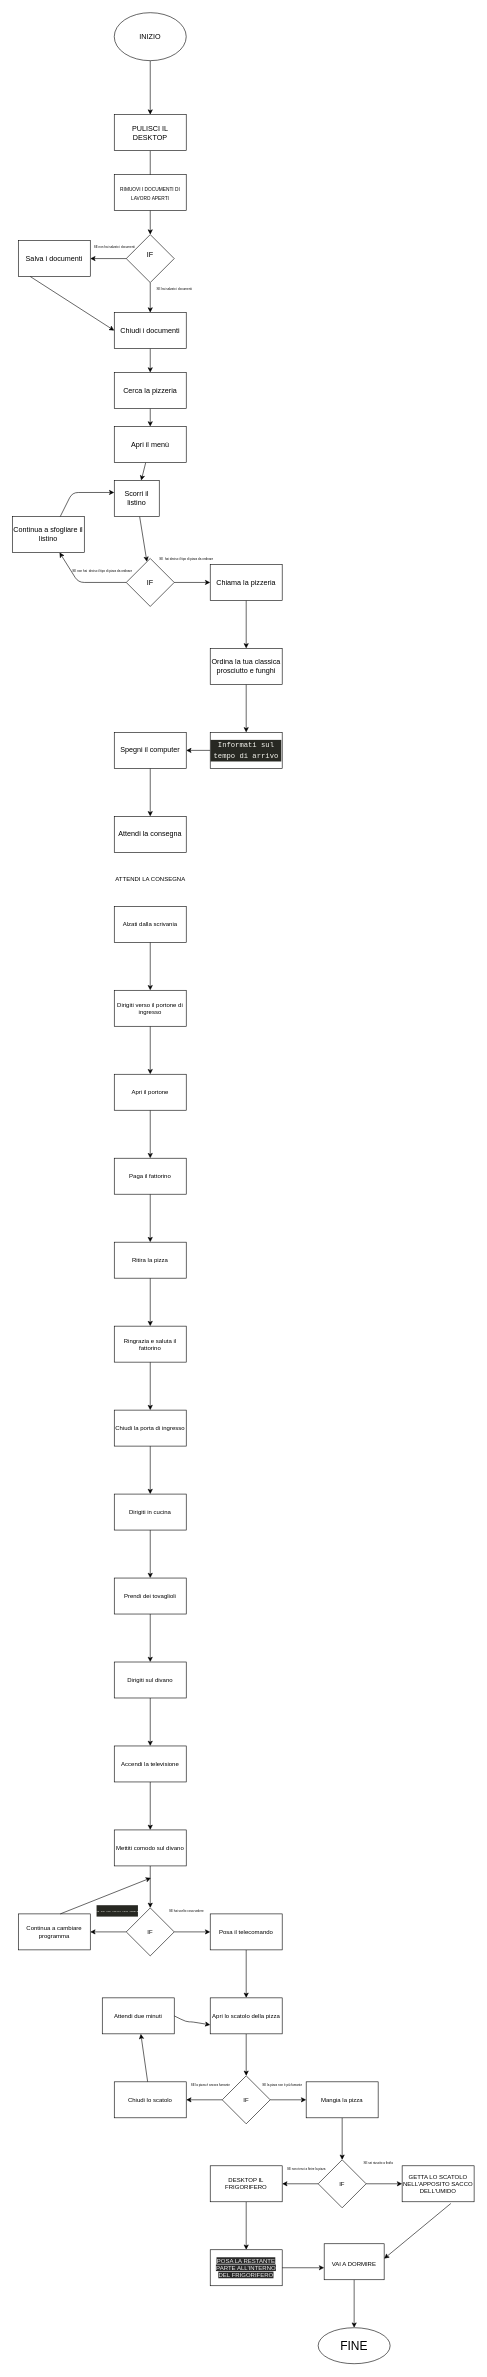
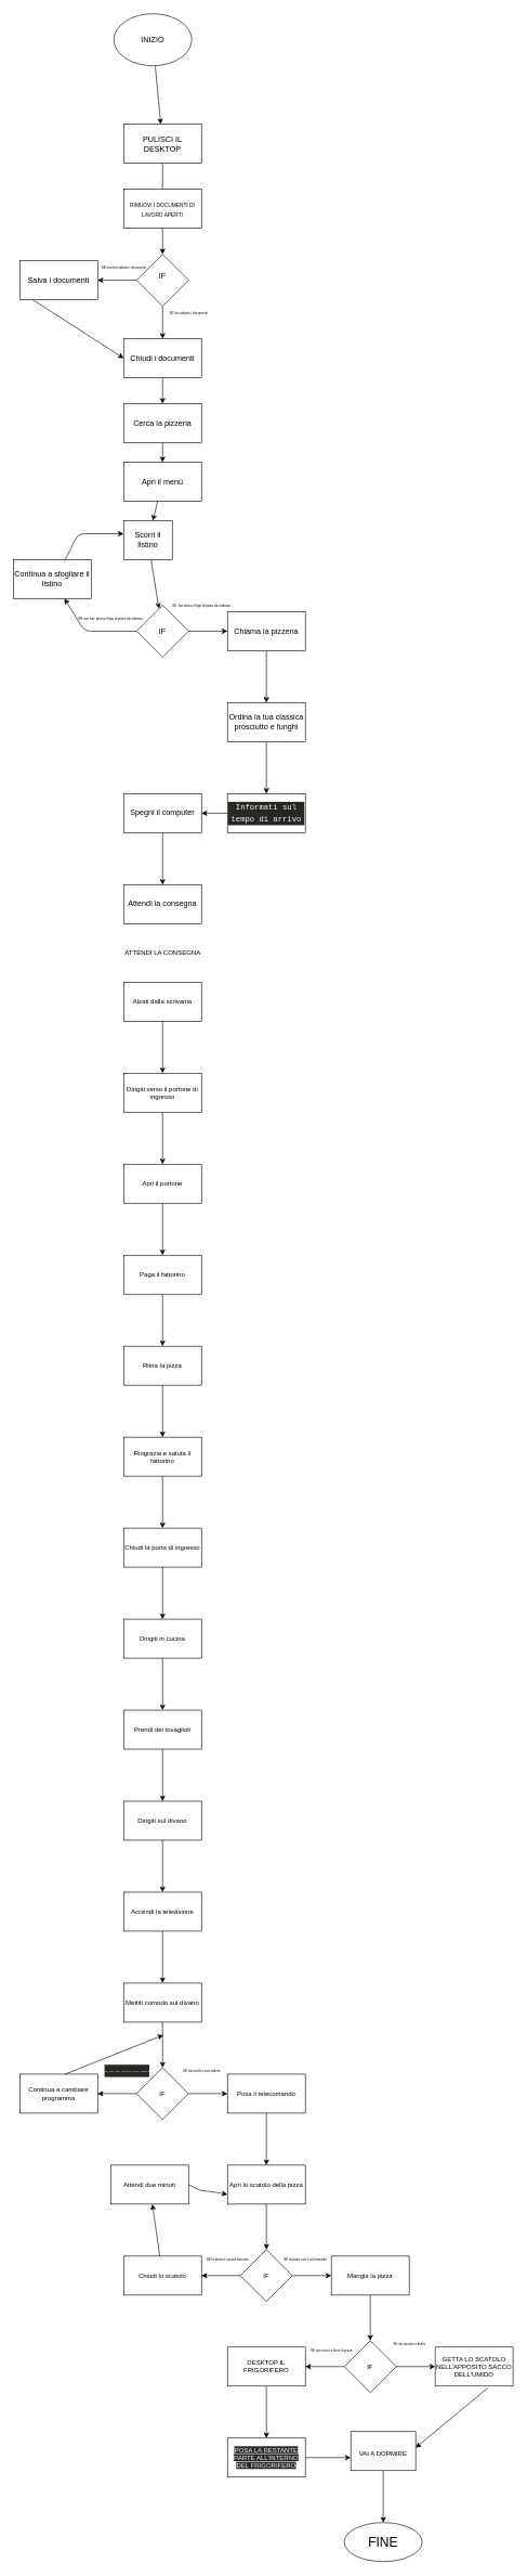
  <mxCell id="0" />
  <mxCell id="1" parent="0" />
  <mxCell id="2" value="" style="edgeStyle=none;html=1;" edge="1" parent="1" source="3" target="5"><mxGeometry relative="1" as="geometry" /></mxCell>
- <mxCell id="3" value="INIZIO" style="ellipse;whiteSpace=wrap;html=1;" vertex="1" parent="1"><mxGeometry x="190" y="20" width="120" height="80" as="geometry" /></mxCell>
+ <mxCell id="3" value="INIZIO" style="ellipse;whiteSpace=wrap;html=1;" vertex="1" parent="1"><mxGeometry x="175" y="20" width="120" height="80" as="geometry" /></mxCell>
  <mxCell id="4" value="" style="edgeStyle=none;html=1;" edge="1" parent="1" source="5" target="8"><mxGeometry relative="1" as="geometry" /></mxCell>
  <mxCell id="5" value="PULISCI IL DESKTOP" style="whiteSpace=wrap;html=1;" vertex="1" parent="1"><mxGeometry x="190" y="190" width="120" height="60" as="geometry" /></mxCell>
  <mxCell id="6" value="" style="edgeStyle=none;html=1;fontSize=8;" edge="1" parent="1" source="8" target="9"><mxGeometry relative="1" as="geometry" /></mxCell>
  <mxCell id="7" value="" style="edgeStyle=none;html=1;fontSize=8;" edge="1" parent="1" source="8" target="12"><mxGeometry relative="1" as="geometry" /></mxCell>
  <mxCell id="8" value="&lt;p style=&quot;line-height: 1.2&quot;&gt;IF&lt;/p&gt;&lt;p style=&quot;line-height: 1.2 ; font-size: 6px&quot;&gt;&lt;br&gt;&lt;/p&gt;" style="rhombus;whiteSpace=wrap;html=1;" vertex="1" parent="1"><mxGeometry x="210" y="390" width="80" height="80" as="geometry" /></mxCell>
  <mxCell id="9" value="Salva i documenti" style="whiteSpace=wrap;html=1;" vertex="1" parent="1"><mxGeometry x="30" y="400" width="120" height="60" as="geometry" /></mxCell>
  <mxCell id="10" value="&lt;font style=&quot;font-size: 5px&quot;&gt;SE non hai&amp;nbsp; deciso il tipo di pizza da ordinare&lt;/font&gt;" style="text;html=1;align=center;verticalAlign=middle;resizable=0;points=[];autosize=1;strokeColor=none;fillColor=none;fontSize=8;" vertex="1" parent="1"><mxGeometry x="110" y="940" width="120" height="20" as="geometry" /></mxCell>
  <mxCell id="11" value="" style="edgeStyle=none;html=1;fontSize=5;" edge="1" parent="1" source="12" target="16"><mxGeometry relative="1" as="geometry" /></mxCell>
  <mxCell id="12" value="Chiudi i documenti" style="whiteSpace=wrap;html=1;" vertex="1" parent="1"><mxGeometry x="190" y="520" width="120" height="60" as="geometry" /></mxCell>
  <mxCell id="13" value="&lt;font style=&quot;font-size: 5px&quot;&gt;SE hai salvato i documenti&lt;/font&gt;" style="text;html=1;align=center;verticalAlign=middle;resizable=0;points=[];autosize=1;strokeColor=none;fillColor=none;fontSize=8;" vertex="1" parent="1"><mxGeometry x="255" y="470" width="70" height="20" as="geometry" /></mxCell>
  <mxCell id="14" value="&lt;span style=&quot;font-size: 8px&quot;&gt;RIMUOVI I DOCUMENTI DI LAVORO APERTI&lt;/span&gt;" style="whiteSpace=wrap;html=1;" vertex="1" parent="1"><mxGeometry x="190" y="290" width="120" height="60" as="geometry" /></mxCell>
  <mxCell id="15" value="" style="edgeStyle=none;html=1;fontSize=5;" edge="1" parent="1" source="16" target="19"><mxGeometry relative="1" as="geometry" /></mxCell>
  <mxCell id="16" value="Cerca la pizzeria" style="whiteSpace=wrap;html=1;" vertex="1" parent="1"><mxGeometry x="190" y="620" width="120" height="60" as="geometry" /></mxCell>
  <mxCell id="17" value="" style="endArrow=classic;html=1;fontSize=5;entryX=0;entryY=0.5;entryDx=0;entryDy=0;" edge="1" parent="1" target="12"><mxGeometry width="50" height="50" relative="1" as="geometry"><mxPoint x="50" y="460" as="sourcePoint" /><mxPoint x="220" y="500" as="targetPoint" /><Array as="points" /></mxGeometry></mxCell>
  <mxCell id="18" value="" style="edgeStyle=none;html=1;fontSize=5;" edge="1" parent="1" source="19" target="21"><mxGeometry relative="1" as="geometry" /></mxCell>
  <mxCell id="19" value="Apri il menù" style="whiteSpace=wrap;html=1;" vertex="1" parent="1"><mxGeometry x="190" y="710" width="120" height="60" as="geometry" /></mxCell>
  <mxCell id="20" value="" style="edgeStyle=none;html=1;fontSize=5;" edge="1" parent="1" source="21" target="24"><mxGeometry relative="1" as="geometry" /></mxCell>
  <mxCell id="21" value="Scorri il listino" style="whiteSpace=wrap;html=1;" vertex="1" parent="1"><mxGeometry x="190" y="800" width="75" height="60" as="geometry" /></mxCell>
  <mxCell id="22" value="" style="edgeStyle=none;html=1;fontSize=5;" edge="1" parent="1" source="24" target="25"><mxGeometry relative="1" as="geometry"><Array as="points"><mxPoint x="130" y="970" /></Array></mxGeometry></mxCell>
  <mxCell id="23" value="" style="edgeStyle=none;html=1;fontSize=5;" edge="1" parent="1" source="24" target="29"><mxGeometry relative="1" as="geometry" /></mxCell>
  <mxCell id="24" value="IF" style="rhombus;whiteSpace=wrap;html=1;" vertex="1" parent="1"><mxGeometry x="210" y="930" width="80" height="80" as="geometry" /></mxCell>
  <mxCell id="25" value="Continua a sfogliare il listino" style="whiteSpace=wrap;html=1;" vertex="1" parent="1"><mxGeometry x="20" y="860" width="120" height="60" as="geometry" /></mxCell>
  <mxCell id="26" value="&lt;font style=&quot;font-size: 5px&quot;&gt;SE non hai salvato i documenti&lt;/font&gt;" style="text;html=1;align=center;verticalAlign=middle;resizable=0;points=[];autosize=1;strokeColor=none;fillColor=none;fontSize=8;" vertex="1" parent="1"><mxGeometry x="150" y="400" width="80" height="20" as="geometry" /></mxCell>
  <mxCell id="27" value="" style="endArrow=classic;html=1;fontSize=5;entryX=0;entryY=0.333;entryDx=0;entryDy=0;entryPerimeter=0;" edge="1" parent="1" target="21"><mxGeometry width="50" height="50" relative="1" as="geometry"><mxPoint x="100" y="860" as="sourcePoint" /><mxPoint x="150" y="850" as="targetPoint" /><Array as="points"><mxPoint x="120" y="820" /></Array></mxGeometry></mxCell>
  <mxCell id="28" value="" style="edgeStyle=none;html=1;fontSize=5;" edge="1" parent="1" source="29" target="32"><mxGeometry relative="1" as="geometry" /></mxCell>
  <mxCell id="29" value="Chiama la pizzeria" style="whiteSpace=wrap;html=1;" vertex="1" parent="1"><mxGeometry x="350" y="940" width="120" height="60" as="geometry" /></mxCell>
  <mxCell id="30" value="&lt;font style=&quot;font-size: 5px&quot;&gt;SE&amp;nbsp; hai deciso il tipo di pizza da ordinare&lt;/font&gt;" style="text;html=1;align=center;verticalAlign=middle;resizable=0;points=[];autosize=1;strokeColor=none;fillColor=none;fontSize=8;" vertex="1" parent="1"><mxGeometry x="255" y="920" width="110" height="20" as="geometry" /></mxCell>
  <mxCell id="31" value="" style="edgeStyle=none;html=1;fontSize=5;" edge="1" parent="1" source="32" target="34"><mxGeometry relative="1" as="geometry" /></mxCell>
  <mxCell id="32" value="Ordina la tua classica prosciutto e funghi" style="whiteSpace=wrap;html=1;" vertex="1" parent="1"><mxGeometry x="350" y="1080" width="120" height="60" as="geometry" /></mxCell>
  <mxCell id="33" value="" style="edgeStyle=none;html=1;fontSize=5;" edge="1" parent="1" source="34" target="36"><mxGeometry relative="1" as="geometry" /></mxCell>
  <mxCell id="34" value="&lt;div style=&quot;color: rgb(248 , 248 , 242) ; background-color: rgb(39 , 40 , 34) ; font-family: &amp;#34;menlo&amp;#34; , &amp;#34;monaco&amp;#34; , &amp;#34;courier new&amp;#34; , monospace ; line-height: 18px&quot;&gt;&lt;div&gt;Informati sul tempo di arrivo&lt;/div&gt;&lt;div&gt;&lt;/div&gt;&lt;/div&gt;" style="whiteSpace=wrap;html=1;" vertex="1" parent="1"><mxGeometry x="350" y="1220" width="120" height="60" as="geometry" /></mxCell>
  <mxCell id="35" value="" style="edgeStyle=none;html=1;fontSize=5;" edge="1" parent="1" source="36" target="37"><mxGeometry relative="1" as="geometry" /></mxCell>
  <mxCell id="36" value="Spegni il computer" style="whiteSpace=wrap;html=1;" vertex="1" parent="1"><mxGeometry x="190" y="1220" width="120" height="60" as="geometry" /></mxCell>
  <mxCell id="37" value="Attendi la consegna" style="whiteSpace=wrap;html=1;" vertex="1" parent="1"><mxGeometry x="190" y="1360" width="120" height="60" as="geometry" /></mxCell>
  <mxCell id="38" value="&lt;font style=&quot;font-size: 10px&quot;&gt;ATTENDI LA CONSEGNA&lt;/font&gt;" style="text;html=1;align=center;verticalAlign=middle;resizable=0;points=[];autosize=1;strokeColor=none;fillColor=none;fontSize=5;" vertex="1" parent="1"><mxGeometry x="185" y="1460" width="130" height="10" as="geometry" /></mxCell>
  <mxCell id="39" value="" style="edgeStyle=none;html=1;fontSize=10;" edge="1" parent="1" source="40" target="42"><mxGeometry relative="1" as="geometry" /></mxCell>
  <mxCell id="40" value="Alzati dalla scrivania" style="whiteSpace=wrap;html=1;fontSize=10;" vertex="1" parent="1"><mxGeometry x="190" y="1510" width="120" height="60" as="geometry" /></mxCell>
  <mxCell id="41" value="" style="edgeStyle=none;html=1;fontSize=10;" edge="1" parent="1" source="42" target="44"><mxGeometry relative="1" as="geometry" /></mxCell>
  <mxCell id="42" value="Dirigiti verso il portone di ingresso" style="whiteSpace=wrap;html=1;fontSize=10;" vertex="1" parent="1"><mxGeometry x="190" y="1650" width="120" height="60" as="geometry" /></mxCell>
  <mxCell id="43" value="" style="edgeStyle=none;html=1;fontSize=10;" edge="1" parent="1" source="44" target="46"><mxGeometry relative="1" as="geometry" /></mxCell>
  <mxCell id="44" value="Apri il portone" style="whiteSpace=wrap;html=1;fontSize=10;" vertex="1" parent="1"><mxGeometry x="190" y="1790" width="120" height="60" as="geometry" /></mxCell>
  <mxCell id="45" value="" style="edgeStyle=none;html=1;fontSize=10;" edge="1" parent="1" source="46" target="48"><mxGeometry relative="1" as="geometry" /></mxCell>
  <mxCell id="46" value="Paga il fattorino" style="whiteSpace=wrap;html=1;fontSize=10;" vertex="1" parent="1"><mxGeometry x="190" y="1930" width="120" height="60" as="geometry" /></mxCell>
  <mxCell id="47" value="" style="edgeStyle=none;html=1;fontSize=10;" edge="1" parent="1" source="48" target="50"><mxGeometry relative="1" as="geometry" /></mxCell>
  <mxCell id="48" value="Ritira la pizza" style="whiteSpace=wrap;html=1;fontSize=10;" vertex="1" parent="1"><mxGeometry x="190" y="2070" width="120" height="60" as="geometry" /></mxCell>
  <mxCell id="49" value="" style="edgeStyle=none;html=1;fontSize=10;" edge="1" parent="1" source="50" target="52"><mxGeometry relative="1" as="geometry" /></mxCell>
  <mxCell id="50" value="Ringrazia e saluta il fattorino" style="whiteSpace=wrap;html=1;fontSize=10;" vertex="1" parent="1"><mxGeometry x="190" y="2210" width="120" height="60" as="geometry" /></mxCell>
  <mxCell id="51" value="" style="edgeStyle=none;html=1;fontSize=10;" edge="1" parent="1" source="52" target="54"><mxGeometry relative="1" as="geometry" /></mxCell>
  <mxCell id="52" value="Chiudi la porta di ingresso" style="whiteSpace=wrap;html=1;fontSize=10;" vertex="1" parent="1"><mxGeometry x="190" y="2350" width="120" height="60" as="geometry" /></mxCell>
  <mxCell id="53" value="" style="edgeStyle=none;html=1;fontSize=10;" edge="1" parent="1" source="54" target="56"><mxGeometry relative="1" as="geometry" /></mxCell>
  <mxCell id="54" value="Dirigiti in cucina" style="whiteSpace=wrap;html=1;fontSize=10;" vertex="1" parent="1"><mxGeometry x="190" y="2490" width="120" height="60" as="geometry" /></mxCell>
  <mxCell id="55" value="" style="edgeStyle=none;html=1;fontSize=10;" edge="1" parent="1" source="56" target="58"><mxGeometry relative="1" as="geometry" /></mxCell>
  <mxCell id="56" value="Prendi dei tovaglioli" style="whiteSpace=wrap;html=1;fontSize=10;" vertex="1" parent="1"><mxGeometry x="190" y="2630" width="120" height="60" as="geometry" /></mxCell>
  <mxCell id="57" value="" style="edgeStyle=none;html=1;fontSize=10;" edge="1" parent="1" source="58" target="60"><mxGeometry relative="1" as="geometry" /></mxCell>
  <mxCell id="58" value="Dirigiti sul divano" style="whiteSpace=wrap;html=1;fontSize=10;" vertex="1" parent="1"><mxGeometry x="190" y="2770" width="120" height="60" as="geometry" /></mxCell>
  <mxCell id="59" value="" style="edgeStyle=none;html=1;fontSize=10;" edge="1" parent="1" source="60" target="62"><mxGeometry relative="1" as="geometry" /></mxCell>
  <mxCell id="60" value="Accendi la televisione" style="whiteSpace=wrap;html=1;fontSize=10;" vertex="1" parent="1"><mxGeometry x="190" y="2910" width="120" height="60" as="geometry" /></mxCell>
  <mxCell id="61" value="" style="edgeStyle=none;html=1;fontSize=10;" edge="1" parent="1" source="62" target="65"><mxGeometry relative="1" as="geometry" /></mxCell>
  <mxCell id="62" value="Mettiti comodo sul divano" style="whiteSpace=wrap;html=1;fontSize=10;" vertex="1" parent="1"><mxGeometry x="190" y="3050" width="120" height="60" as="geometry" /></mxCell>
  <mxCell id="63" value="" style="edgeStyle=none;html=1;fontSize=10;" edge="1" parent="1" source="65" target="66"><mxGeometry relative="1" as="geometry" /></mxCell>
  <mxCell id="64" value="" style="edgeStyle=none;html=1;fontSize=4;" edge="1" parent="1" source="65" target="70"><mxGeometry relative="1" as="geometry" /></mxCell>
  <mxCell id="65" value="IF" style="rhombus;whiteSpace=wrap;html=1;fontSize=10;" vertex="1" parent="1"><mxGeometry x="210" y="3180" width="80" height="80" as="geometry" /></mxCell>
  <mxCell id="66" value="Continua a cambiare programma" style="whiteSpace=wrap;html=1;fontSize=10;" vertex="1" parent="1"><mxGeometry x="30" y="3190" width="120" height="60" as="geometry" /></mxCell>
  <mxCell id="67" value="" style="endArrow=classic;html=1;fontSize=10;" edge="1" parent="1"><mxGeometry width="50" height="50" relative="1" as="geometry"><mxPoint x="100" y="3190" as="sourcePoint" /><mxPoint x="251.053" y="3130" as="targetPoint" /></mxGeometry></mxCell>
  <mxCell id="68" value="&lt;div style=&quot;color: rgb(248 , 248 , 242) ; background-color: rgb(39 , 40 , 34) ; font-family: &amp;#34;menlo&amp;#34; , &amp;#34;monaco&amp;#34; , &amp;#34;courier new&amp;#34; , monospace ; line-height: 18px&quot;&gt;&lt;font style=&quot;font-size: 4px&quot;&gt;SE non hai scelto cosa vedere&lt;/font&gt;&lt;/div&gt;" style="text;html=1;align=center;verticalAlign=middle;resizable=0;points=[];autosize=1;strokeColor=none;fillColor=none;fontSize=10;" vertex="1" parent="1"><mxGeometry x="150" y="3170" width="90" height="30" as="geometry" /></mxCell>
  <mxCell id="69" value="" style="edgeStyle=none;html=1;fontSize=5;" edge="1" parent="1" source="70" target="73"><mxGeometry relative="1" as="geometry" /></mxCell>
  <mxCell id="70" value="Posa il telecomando" style="whiteSpace=wrap;html=1;fontSize=10;" vertex="1" parent="1"><mxGeometry x="350" y="3190" width="120" height="60" as="geometry" /></mxCell>
  <mxCell id="71" value="&lt;font style=&quot;font-size: 5px&quot;&gt;SE hai scelto cosa vedere&lt;/font&gt;" style="text;html=1;align=center;verticalAlign=middle;resizable=0;points=[];autosize=1;strokeColor=none;fillColor=none;fontSize=4;" vertex="1" parent="1"><mxGeometry x="275" y="3180" width="70" height="10" as="geometry" /></mxCell>
  <mxCell id="72" value="" style="edgeStyle=none;html=1;fontSize=5;" edge="1" parent="1" source="73" target="76"><mxGeometry relative="1" as="geometry" /></mxCell>
  <mxCell id="73" value="Apri lo scatolo della pizza" style="whiteSpace=wrap;html=1;fontSize=10;" vertex="1" parent="1"><mxGeometry x="350" y="3330" width="120" height="60" as="geometry" /></mxCell>
  <mxCell id="74" value="" style="edgeStyle=none;html=1;fontSize=5;" edge="1" parent="1" source="76" target="80"><mxGeometry relative="1" as="geometry" /></mxCell>
  <mxCell id="75" value="" style="edgeStyle=none;html=1;fontSize=10;" edge="1" parent="1" source="76" target="98"><mxGeometry relative="1" as="geometry" /></mxCell>
  <mxCell id="76" value="IF" style="rhombus;whiteSpace=wrap;html=1;fontSize=10;" vertex="1" parent="1"><mxGeometry x="370" y="3460" width="80" height="80" as="geometry" /></mxCell>
  <mxCell id="77" value="SE la pizza è ancora fumante" style="text;html=1;align=center;verticalAlign=middle;resizable=0;points=[];autosize=1;strokeColor=none;fillColor=none;fontSize=5;" vertex="1" parent="1"><mxGeometry x="310" y="3470" width="80" height="10" as="geometry" /></mxCell>
  <mxCell id="78" value="" style="endArrow=classic;html=1;fontSize=5;entryX=0;entryY=0.75;entryDx=0;entryDy=0;exitX=1;exitY=0.5;exitDx=0;exitDy=0;" edge="1" parent="1" source="96" target="73"><mxGeometry width="50" height="50" relative="1" as="geometry"><mxPoint x="310" y="3470" as="sourcePoint" /><mxPoint x="360" y="3420" as="targetPoint" /><Array as="points"><mxPoint x="310" y="3370" /><mxPoint x="320" y="3370" /></Array></mxGeometry></mxCell>
  <mxCell id="79" value="" style="edgeStyle=none;html=1;fontSize=5;" edge="1" parent="1" source="80" target="84"><mxGeometry relative="1" as="geometry" /></mxCell>
  <mxCell id="80" value="Mangia la pizza" style="whiteSpace=wrap;html=1;fontSize=10;" vertex="1" parent="1"><mxGeometry x="510" y="3470" width="120" height="60" as="geometry" /></mxCell>
  <mxCell id="81" value="SE la pizza non è più fumante" style="text;html=1;align=center;verticalAlign=middle;resizable=0;points=[];autosize=1;strokeColor=none;fillColor=none;fontSize=5;" vertex="1" parent="1"><mxGeometry x="430" y="3470" width="80" height="10" as="geometry" /></mxCell>
  <mxCell id="82" value="" style="edgeStyle=none;html=1;fontSize=5;" edge="1" parent="1" source="84" target="86"><mxGeometry relative="1" as="geometry" /></mxCell>
  <mxCell id="83" value="" style="edgeStyle=none;html=1;fontSize=5;" edge="1" parent="1" source="84" target="88"><mxGeometry relative="1" as="geometry" /></mxCell>
  <mxCell id="84" value="IF" style="rhombus;whiteSpace=wrap;html=1;fontSize=10;" vertex="1" parent="1"><mxGeometry x="530" y="3600" width="80" height="80" as="geometry" /></mxCell>
  <mxCell id="85" value="" style="edgeStyle=none;html=1;fontSize=20;" edge="1" parent="1" source="86" target="90"><mxGeometry relative="1" as="geometry" /></mxCell>
  <mxCell id="86" value="DESKTOP IL FRIGORIFERO" style="whiteSpace=wrap;html=1;fontSize=10;" vertex="1" parent="1"><mxGeometry x="350" y="3610" width="120" height="60" as="geometry" /></mxCell>
  <mxCell id="87" value="SE non riesci a finire la pizza" style="text;html=1;align=center;verticalAlign=middle;resizable=0;points=[];autosize=1;strokeColor=none;fillColor=none;fontSize=5;" vertex="1" parent="1"><mxGeometry x="470" y="3610" width="80" height="10" as="geometry" /></mxCell>
  <mxCell id="88" value="GETTA LO SCATOLO NELL'APPOSITO SACCO DELL'UMIDO" style="whiteSpace=wrap;html=1;fontSize=10;" vertex="1" parent="1"><mxGeometry x="670" y="3610" width="120" height="60" as="geometry" /></mxCell>
  <mxCell id="89" value="SE sei riuscito a finirla" style="text;html=1;align=center;verticalAlign=middle;resizable=0;points=[];autosize=1;strokeColor=none;fillColor=none;fontSize=5;" vertex="1" parent="1"><mxGeometry x="600" y="3600" width="60" height="10" as="geometry" /></mxCell>
  <mxCell id="90" value="&lt;meta charset=&quot;utf-8&quot;&gt;&lt;span style=&quot;color: rgb(240, 240, 240); font-family: helvetica; font-size: 10px; font-style: normal; font-weight: 400; letter-spacing: normal; text-align: center; text-indent: 0px; text-transform: none; word-spacing: 0px; background-color: rgb(42, 42, 42); display: inline; float: none;&quot;&gt;POSA LA RESTANTE PARTE ALL'INTERNO DEL FRIGORIFERO&lt;/span&gt;" style="whiteSpace=wrap;html=1;fontSize=10;" vertex="1" parent="1"><mxGeometry x="350" y="3750" width="120" height="60" as="geometry" /></mxCell>
  <mxCell id="91" value="" style="endArrow=classic;html=1;fontSize=20;exitX=1;exitY=0.5;exitDx=0;exitDy=0;entryX=0;entryY=0.5;entryDx=0;entryDy=0;" edge="1" parent="1" source="90"><mxGeometry width="50" height="50" relative="1" as="geometry"><mxPoint x="490" y="3820" as="sourcePoint" /><mxPoint x="540" y="3780" as="targetPoint" /></mxGeometry></mxCell>
  <mxCell id="92" value="" style="edgeStyle=none;html=1;fontSize=10;" edge="1" parent="1" source="93" target="94"><mxGeometry relative="1" as="geometry" /></mxCell>
  <mxCell id="93" value="&lt;font style=&quot;font-size: 10px&quot;&gt;VAI A DORMIRE&lt;/font&gt;" style="rounded=0;whiteSpace=wrap;html=1;fontSize=20;" vertex="1" parent="1"><mxGeometry x="540" y="3740" width="100" height="60" as="geometry" /></mxCell>
  <mxCell id="94" value="FINE" style="ellipse;whiteSpace=wrap;html=1;fontSize=20;rounded=0;" vertex="1" parent="1"><mxGeometry x="530" y="3880" width="120" height="60" as="geometry" /></mxCell>
  <mxCell id="95" value="" style="endArrow=classic;html=1;fontSize=10;exitX=0.677;exitY=1.047;exitDx=0;exitDy=0;exitPerimeter=0;entryX=1;entryY=0.413;entryDx=0;entryDy=0;entryPerimeter=0;" edge="1" parent="1" source="88" target="93"><mxGeometry width="50" height="50" relative="1" as="geometry"><mxPoint x="660" y="3780" as="sourcePoint" /><mxPoint x="710" y="3730" as="targetPoint" /></mxGeometry></mxCell>
  <mxCell id="96" value="Attendi due minuti" style="whiteSpace=wrap;html=1;fontSize=10;" vertex="1" parent="1"><mxGeometry x="170" y="3330" width="120" height="60" as="geometry" /></mxCell>
  <mxCell id="97" value="" style="edgeStyle=none;html=1;fontSize=10;" edge="1" parent="1" source="98" target="96"><mxGeometry relative="1" as="geometry" /></mxCell>
  <mxCell id="98" value="Chiudi lo scatolo" style="whiteSpace=wrap;html=1;fontSize=10;" vertex="1" parent="1"><mxGeometry x="190" y="3470" width="120" height="60" as="geometry" /></mxCell>
